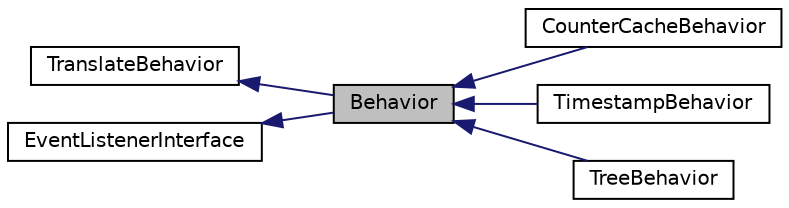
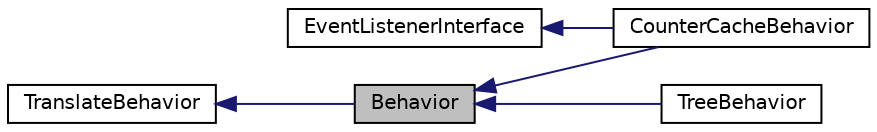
  digraph {
    rankdir=LR
    node [color=black fillcolor=white fontname=Helvetica fontsize=10 shape=record style=filled]
    edge [color=midnightblue dir=back fontname=Helvetica fontsize=10 labelfontname=Helvetica labelfontsize=10 style=solid]
    n1 [fillcolor=grey75 fontcolor=black height=0.2 label=Behavior width=0.4]
    n2 [height=0.2 label=CounterCacheBehavior width=0.4]
-   n3 [height=0.2 label=TimestampBehavior width=0.4]
    n4 [height=0.2 label=TreeBehavior width=0.4]
    n5 [height=0.2 label=TranslateBehavior width=0.4]
    n6 [height=0.2 label=EventListenerInterface width=0.4]
    n1 -> n2
-   n1 -> n3
    n1 -> n4
    n5 -> n1
-   n6 -> n1
+   n6 -> n2
  }
